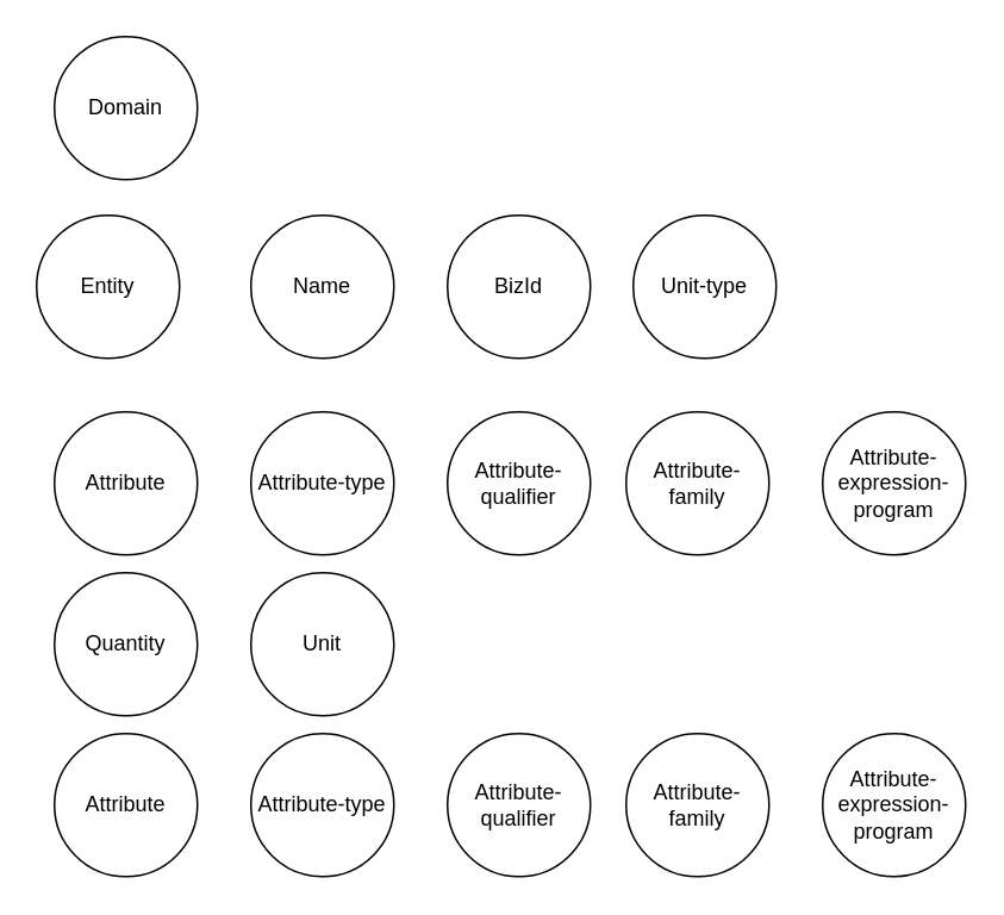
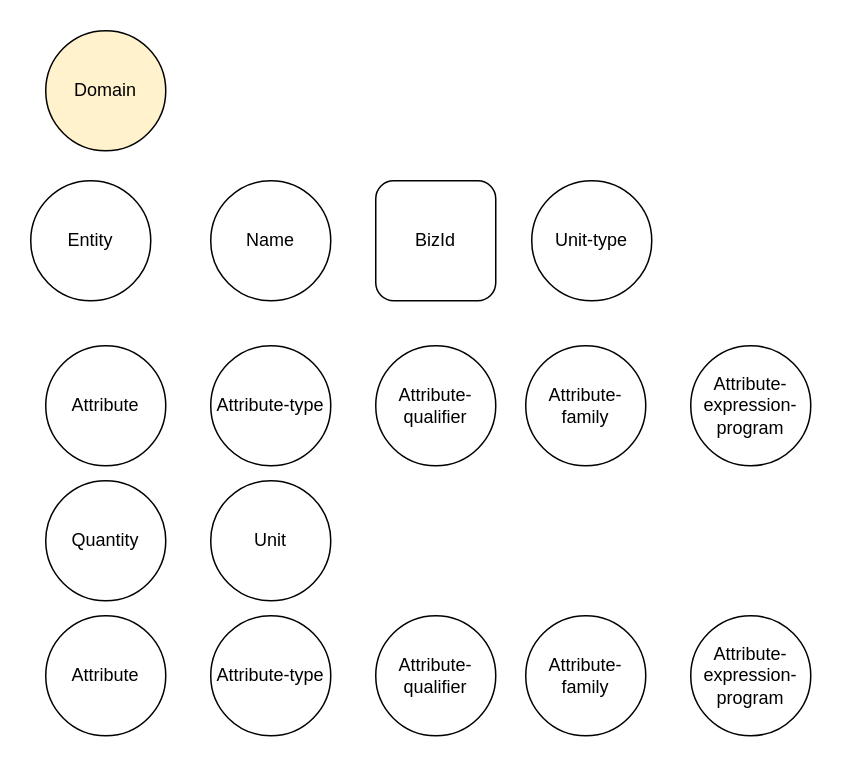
  <mxCell id="0" />
  <mxCell id="1" parent="0" />
  <mxCell id="2" value="Quantity" style="ellipse;whiteSpace=wrap;html=1;aspect=fixed;" vertex="1" parent="1"><mxGeometry x="30" y="320" width="80" height="80" as="geometry" /></mxCell>
  <mxCell id="3" value="Attribute-type" style="ellipse;whiteSpace=wrap;html=1;aspect=fixed;" vertex="1" parent="1"><mxGeometry x="140" y="230" width="80" height="80" as="geometry" /></mxCell>
  <mxCell id="4" value="Name" style="ellipse;whiteSpace=wrap;html=1;aspect=fixed;" vertex="1" parent="1"><mxGeometry x="140" y="120" width="80" height="80" as="geometry" /></mxCell>
- <mxCell id="5" value="BizId" style="ellipse;whiteSpace=wrap;html=1;aspect=fixed;" vertex="1" parent="1"><mxGeometry x="250" y="120" width="80" height="80" as="geometry" /></mxCell>
+ <mxCell id="5" value="BizId" style="whiteSpace=wrap;html=1;aspect=fixed;rounded=1;" vertex="1" parent="1"><mxGeometry x="250" y="120" width="80" height="80" as="geometry" /></mxCell>
  <mxCell id="6" value="Attribute-qualifier" style="ellipse;whiteSpace=wrap;html=1;aspect=fixed;" vertex="1" parent="1"><mxGeometry x="250" y="230" width="80" height="80" as="geometry" /></mxCell>
  <mxCell id="7" value="Attribute" style="ellipse;whiteSpace=wrap;html=1;aspect=fixed;" vertex="1" parent="1"><mxGeometry x="30" y="230" width="80" height="80" as="geometry" /></mxCell>
  <mxCell id="8" value="Entity" style="ellipse;whiteSpace=wrap;html=1;aspect=fixed;" vertex="1" parent="1"><mxGeometry x="20" y="120" width="80" height="80" as="geometry" /></mxCell>
- <mxCell id="9" value="Domain" style="ellipse;whiteSpace=wrap;html=1;aspect=fixed;" vertex="1" parent="1"><mxGeometry x="30" y="20" width="80" height="80" as="geometry" /></mxCell>
+ <mxCell id="9" value="Domain" style="ellipse;whiteSpace=wrap;html=1;aspect=fixed;fillColor=#fff2cc;" vertex="1" parent="1"><mxGeometry x="30" y="20" width="80" height="80" as="geometry" /></mxCell>
  <mxCell id="10" value="Unit-type" style="ellipse;whiteSpace=wrap;html=1;aspect=fixed;" vertex="1" parent="1"><mxGeometry x="354" y="120" width="80" height="80" as="geometry" /></mxCell>
  <mxCell id="11" value="Unit" style="ellipse;whiteSpace=wrap;html=1;aspect=fixed;" vertex="1" parent="1"><mxGeometry x="140" y="320" width="80" height="80" as="geometry" /></mxCell>
  <mxCell id="12" value="Attribute-family" style="ellipse;whiteSpace=wrap;html=1;aspect=fixed;" vertex="1" parent="1"><mxGeometry x="350" y="230" width="80" height="80" as="geometry" /></mxCell>
  <mxCell id="13" value="Attribute-expression-program" style="ellipse;whiteSpace=wrap;html=1;aspect=fixed;" vertex="1" parent="1"><mxGeometry x="460" y="230" width="80" height="80" as="geometry" /></mxCell>
  <mxCell id="14" value="Attribute-type" style="ellipse;whiteSpace=wrap;html=1;aspect=fixed;" vertex="1" parent="1"><mxGeometry x="140" y="410" width="80" height="80" as="geometry" /></mxCell>
  <mxCell id="15" value="Attribute-qualifier" style="ellipse;whiteSpace=wrap;html=1;aspect=fixed;" vertex="1" parent="1"><mxGeometry x="250" y="410" width="80" height="80" as="geometry" /></mxCell>
  <mxCell id="16" value="Attribute" style="ellipse;whiteSpace=wrap;html=1;aspect=fixed;" vertex="1" parent="1"><mxGeometry x="30" y="410" width="80" height="80" as="geometry" /></mxCell>
  <mxCell id="17" value="Attribute-family" style="ellipse;whiteSpace=wrap;html=1;aspect=fixed;" vertex="1" parent="1"><mxGeometry x="350" y="410" width="80" height="80" as="geometry" /></mxCell>
  <mxCell id="18" value="Attribute-expression-program" style="ellipse;whiteSpace=wrap;html=1;aspect=fixed;" vertex="1" parent="1"><mxGeometry x="460" y="410" width="80" height="80" as="geometry" /></mxCell>
